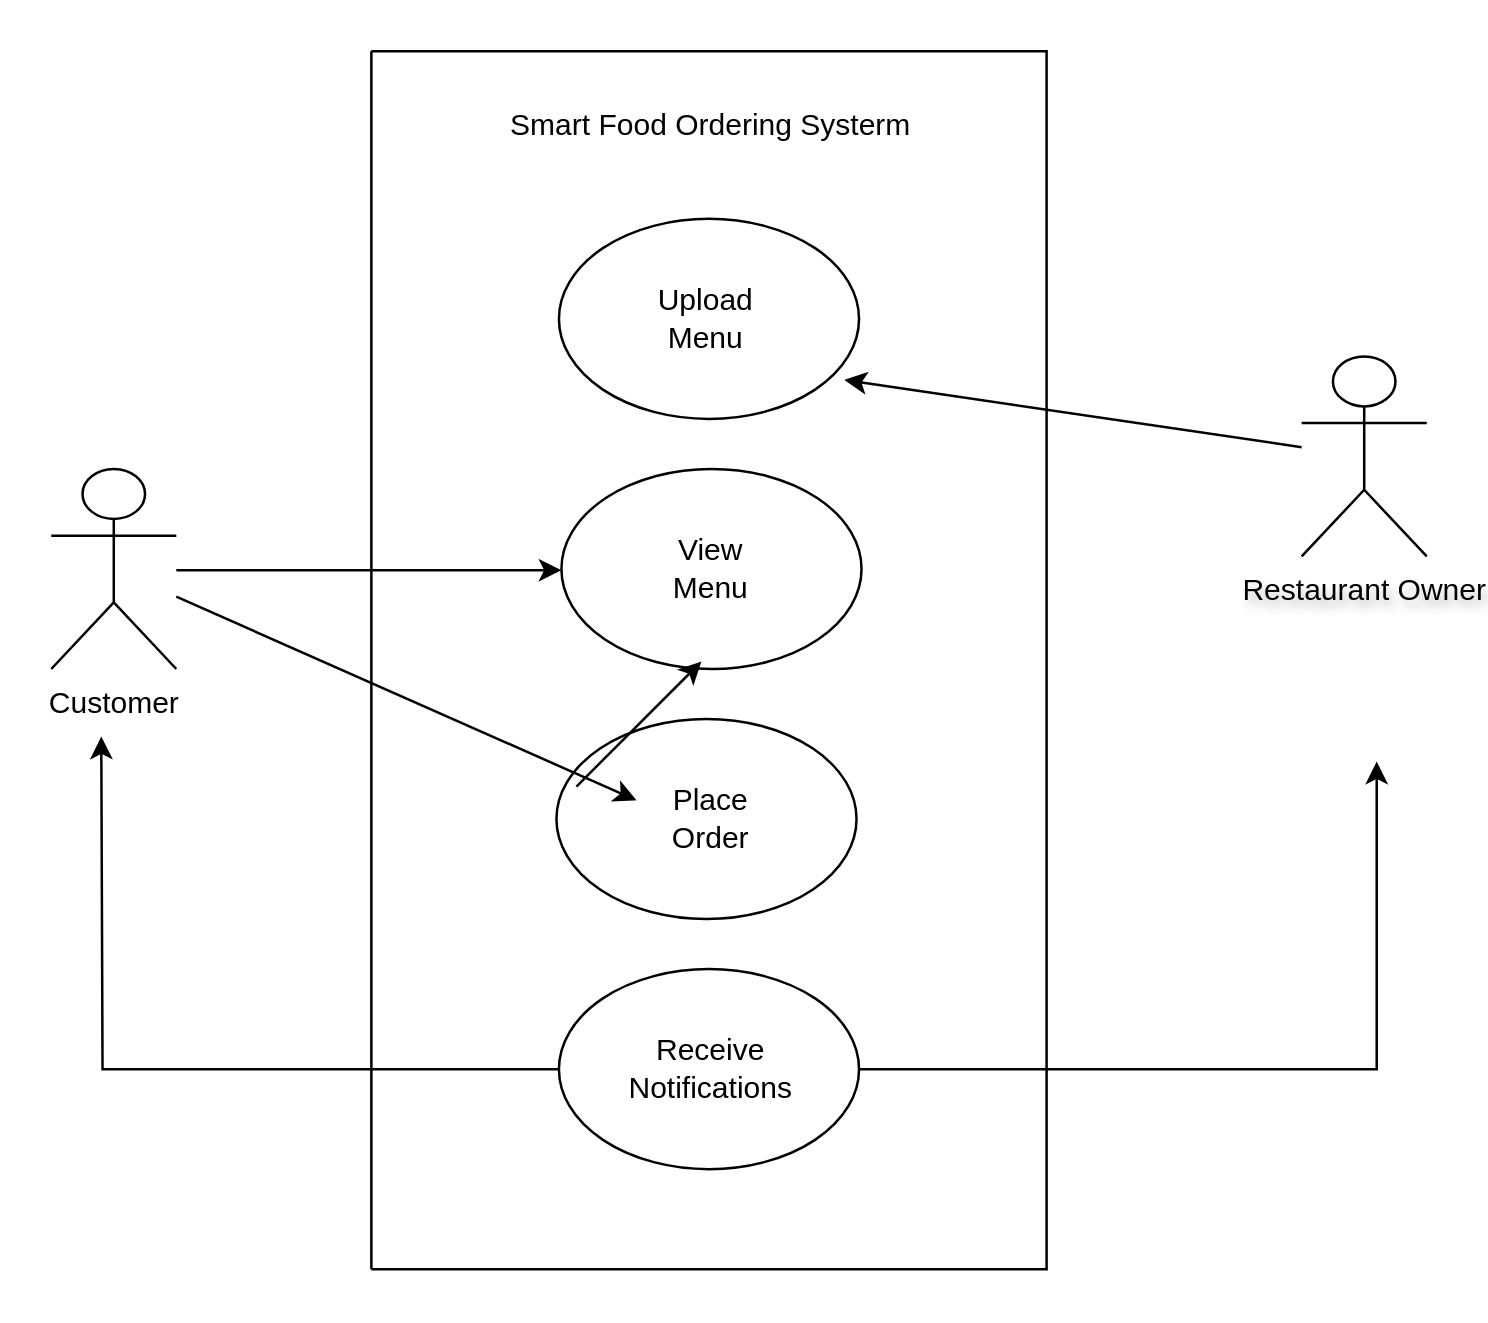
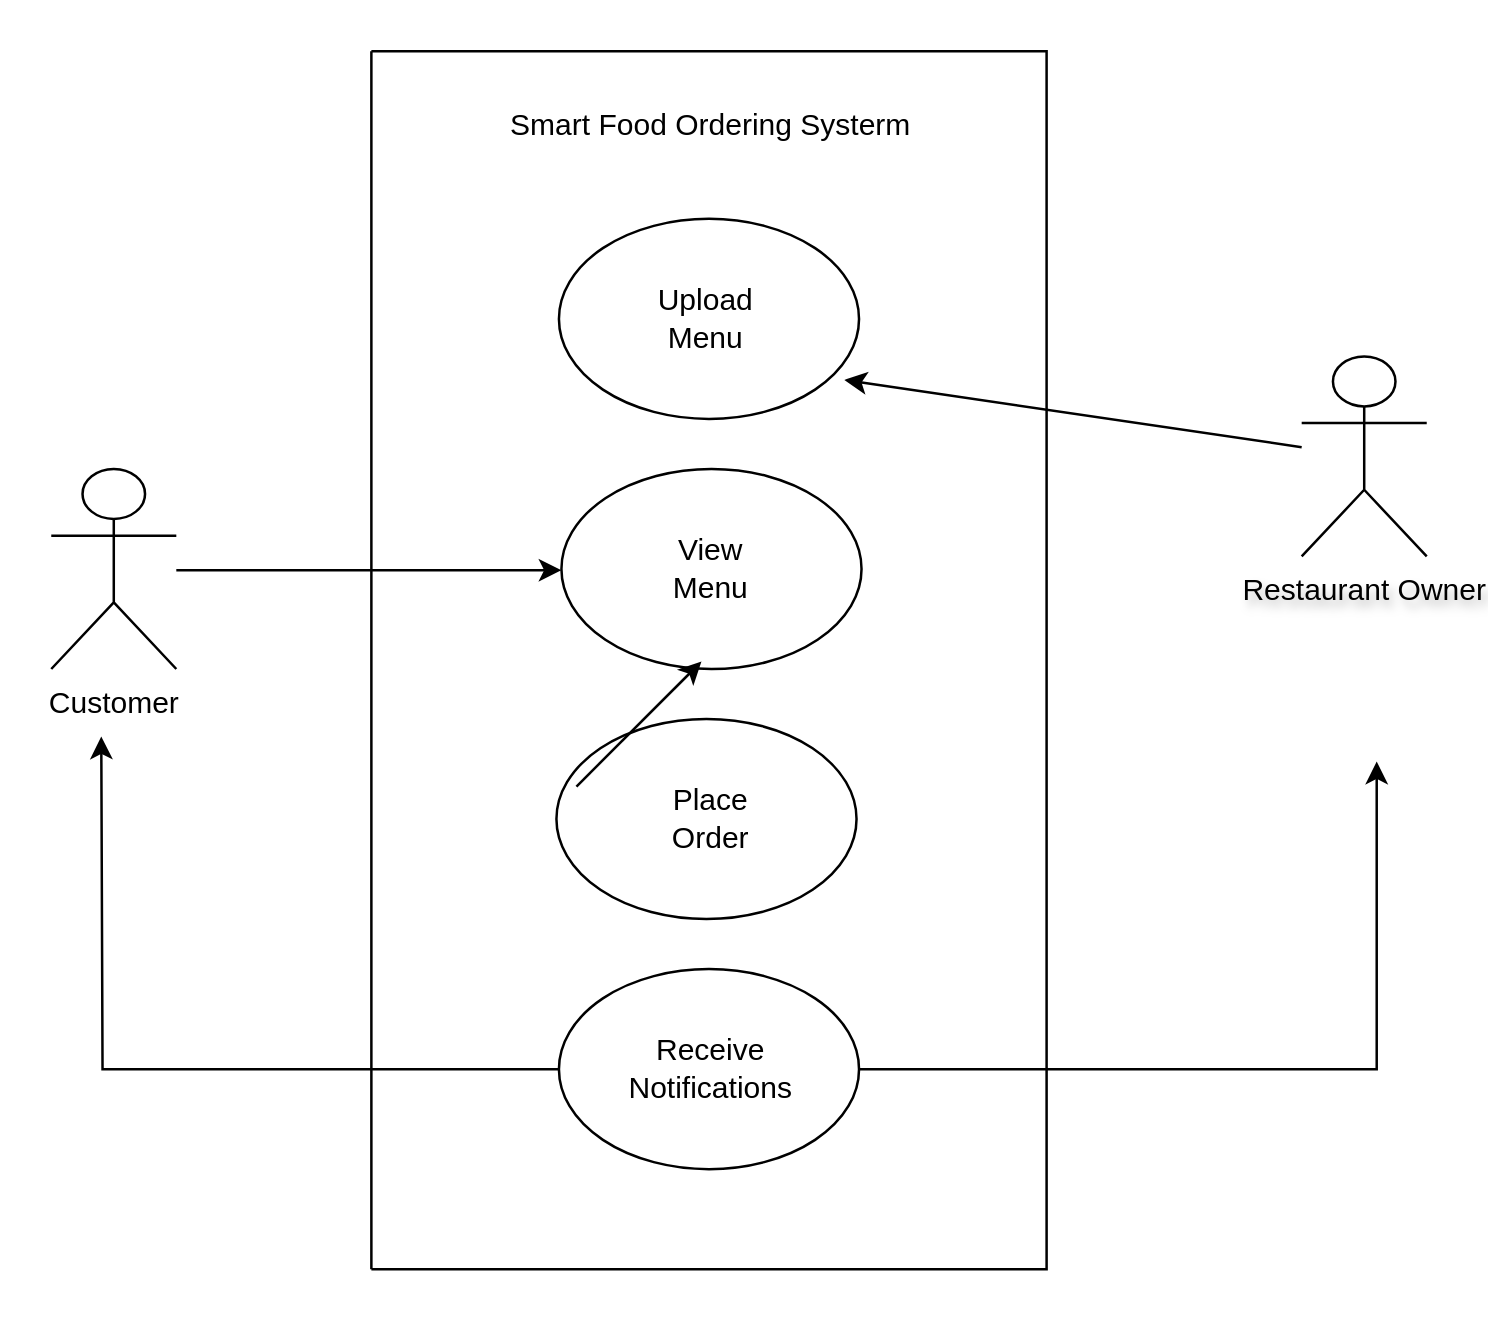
  <mxCell id="0" />
  <mxCell id="1" parent="0" />
  <mxCell id="2" style="edgeStyle=orthogonalEdgeStyle;rounded=0;orthogonalLoop=1;jettySize=auto;html=1;" edge="1" parent="1" source="3" target="8"><mxGeometry relative="1" as="geometry" /></mxCell>
  <mxCell id="3" value="Customer" style="shape=umlActor;verticalLabelPosition=bottom;verticalAlign=top;html=1;outlineConnect=0;" vertex="1" parent="1"><mxGeometry x="20" y="187" width="50" height="80" as="geometry" /></mxCell>
  <mxCell id="4" value="" style="swimlane;startSize=0;direction=south;rotation=-180;" vertex="1" parent="1"><mxGeometry x="148" y="20" width="270" height="487" as="geometry" /></mxCell>
  <mxCell id="5" style="edgeStyle=orthogonalEdgeStyle;rounded=0;orthogonalLoop=1;jettySize=auto;html=1;exitX=1;exitY=0.5;exitDx=0;exitDy=0;" edge="1" parent="4" source="6"><mxGeometry relative="1" as="geometry"><mxPoint x="-108" y="274" as="targetPoint" /></mxGeometry></mxCell>
  <mxCell id="6" value="" style="ellipse;whiteSpace=wrap;html=1;rotation=-180;" vertex="1" parent="4"><mxGeometry x="75" y="367" width="120" height="80" as="geometry" /></mxCell>
  <mxCell id="7" value="" style="ellipse;whiteSpace=wrap;html=1;rotation=-180;" vertex="1" parent="4"><mxGeometry x="74" y="267" width="120" height="80" as="geometry" /></mxCell>
  <mxCell id="8" value="" style="ellipse;whiteSpace=wrap;html=1;rotation=-180;" vertex="1" parent="4"><mxGeometry x="76" y="167" width="120" height="80" as="geometry" /></mxCell>
  <mxCell id="9" value="" style="ellipse;whiteSpace=wrap;html=1;rotation=-180;" vertex="1" parent="4"><mxGeometry x="75" y="67" width="120" height="80" as="geometry" /></mxCell>
  <mxCell id="10" value="Smart Food Ordering Systerm" style="text;html=1;align=center;verticalAlign=middle;whiteSpace=wrap;rounded=0;" vertex="1" parent="4"><mxGeometry x="51" y="15" width="170" height="30" as="geometry" /></mxCell>
  <mxCell id="11" value="Upload Menu" style="text;html=1;align=center;verticalAlign=middle;whiteSpace=wrap;rounded=0;" vertex="1" parent="4"><mxGeometry x="104" y="92" width="60" height="30" as="geometry" /></mxCell>
  <mxCell id="12" value="View Menu" style="text;html=1;align=center;verticalAlign=middle;whiteSpace=wrap;rounded=0;" vertex="1" parent="4"><mxGeometry x="106" y="192" width="60" height="30" as="geometry" /></mxCell>
  <mxCell id="13" value="Place Order" style="text;html=1;align=center;verticalAlign=middle;whiteSpace=wrap;rounded=0;" vertex="1" parent="4"><mxGeometry x="106" y="292" width="60" height="30" as="geometry" /></mxCell>
  <mxCell id="14" value="Receive Notifications" style="text;html=1;align=center;verticalAlign=middle;whiteSpace=wrap;rounded=0;" vertex="1" parent="4"><mxGeometry x="106" y="392" width="60" height="30" as="geometry" /></mxCell>
  <mxCell id="15" value="Restaurant Owner" style="shape=umlActor;verticalLabelPosition=bottom;verticalAlign=top;html=1;outlineConnect=0;textShadow=1;" vertex="1" parent="1"><mxGeometry x="520" y="142" width="50" height="80" as="geometry" /></mxCell>
- <mxCell id="16" value="" style="endArrow=classic;html=1;rounded=0;entryX=0;entryY=0.25;entryDx=0;entryDy=0;" edge="1" parent="1" source="3" target="13"><mxGeometry width="50" height="50" relative="1" as="geometry"><mxPoint x="230" y="314" as="sourcePoint" /><mxPoint x="280" y="264" as="targetPoint" /></mxGeometry></mxCell>
  <mxCell id="17" value="" style="endArrow=classic;html=1;rounded=0;entryX=0.049;entryY=0.195;entryDx=0;entryDy=0;entryPerimeter=0;" edge="1" parent="1" source="15" target="9"><mxGeometry width="50" height="50" relative="1" as="geometry"><mxPoint x="230" y="314" as="sourcePoint" /><mxPoint x="280" y="264" as="targetPoint" /></mxGeometry></mxCell>
  <mxCell id="18" value="" style="endArrow=classic;html=1;rounded=0;" edge="1" parent="1"><mxGeometry width="50" height="50" relative="1" as="geometry"><mxPoint x="230" y="314" as="sourcePoint" /><mxPoint x="280" y="264" as="targetPoint" /></mxGeometry></mxCell>
  <mxCell id="19" style="edgeStyle=orthogonalEdgeStyle;rounded=0;orthogonalLoop=1;jettySize=auto;html=1;exitX=0;exitY=0.5;exitDx=0;exitDy=0;" edge="1" parent="1" source="6"><mxGeometry relative="1" as="geometry"><mxPoint x="550" y="304" as="targetPoint" /><Array as="points"><mxPoint x="550" y="427" /></Array></mxGeometry></mxCell>
